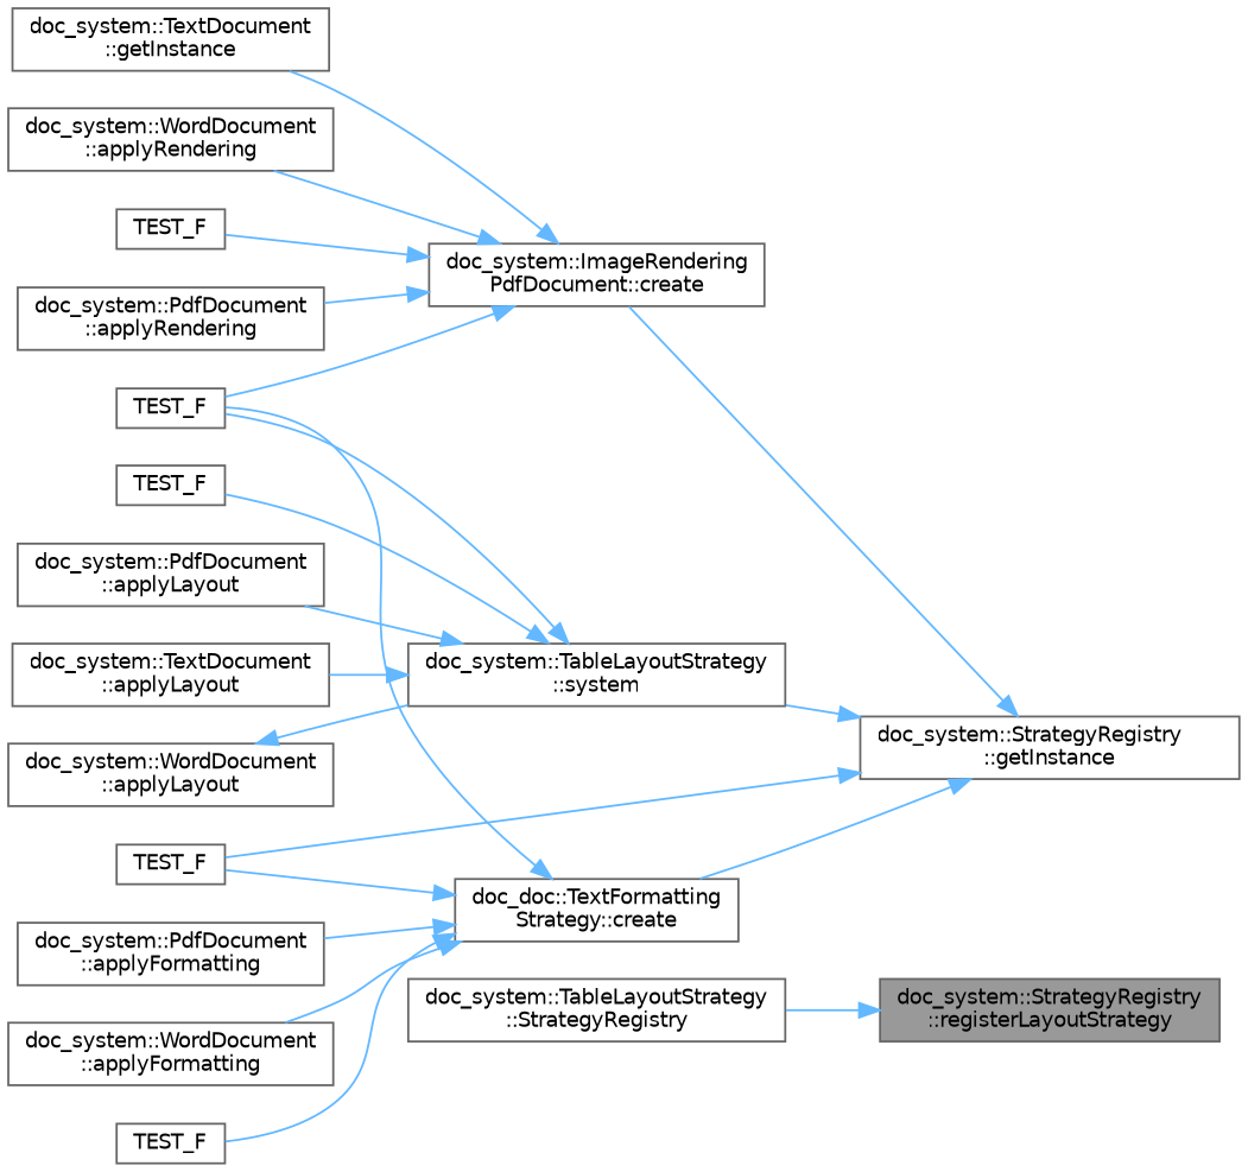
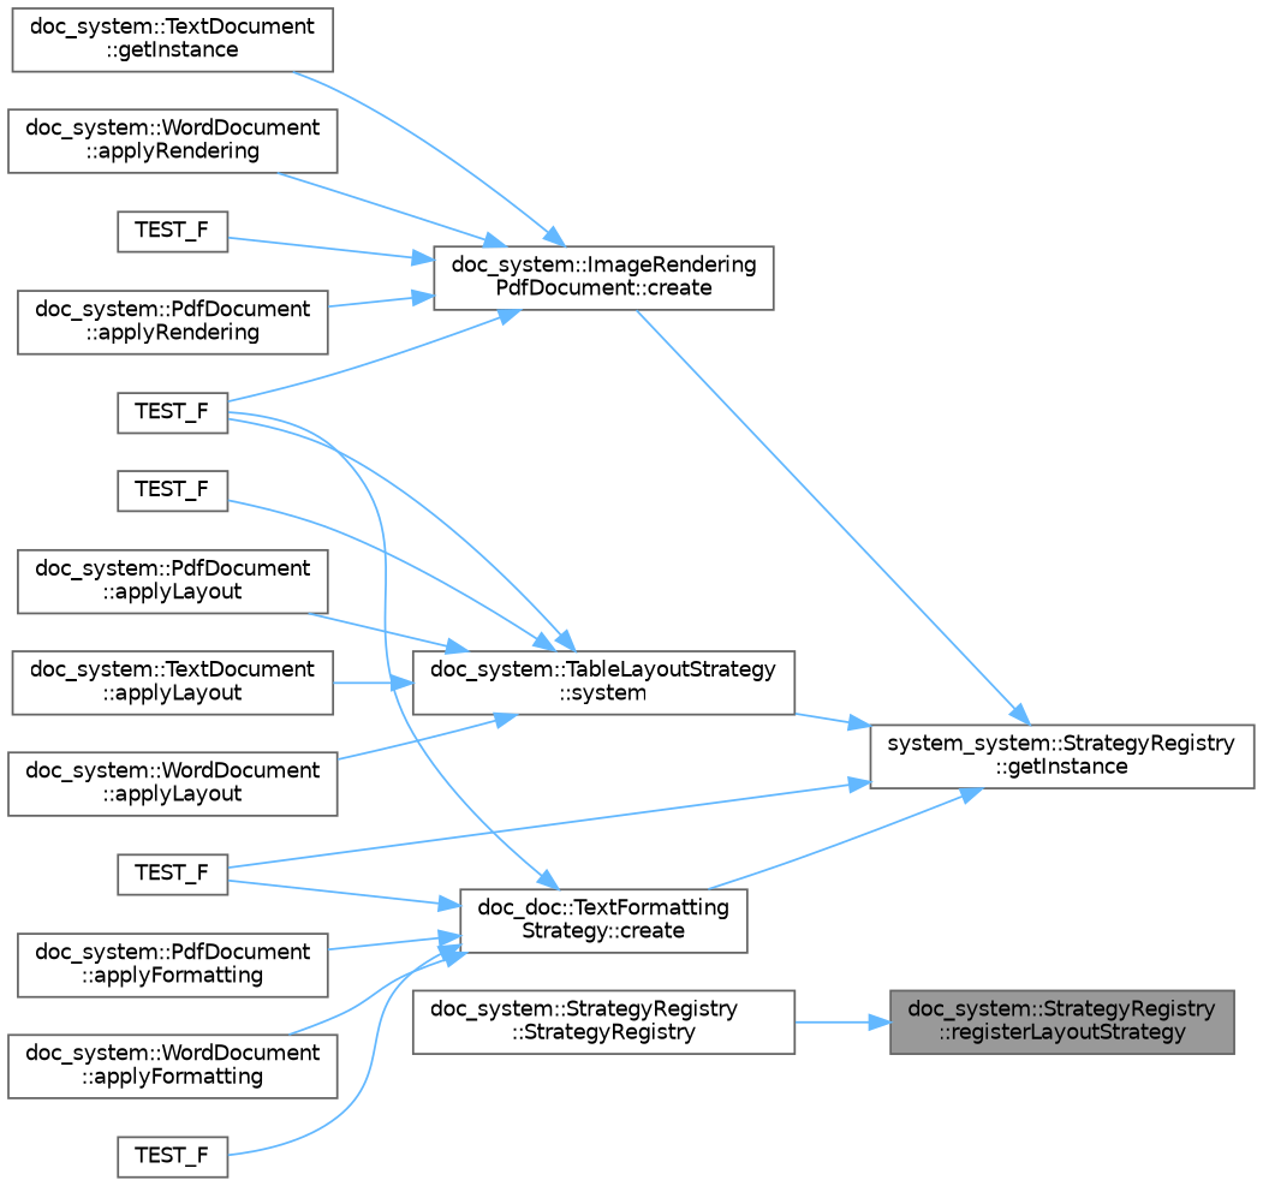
  digraph {
    rankdir=RL
    node [color=grey40 fillcolor=white fontname=Helvetica fontsize=10 shape=box style=filled]
    edge [color=steelblue1 dir=back fontname=Helvetica fontsize=10 labelfontname=Helvetica labelfontsize=10 style=solid]
    n1 [color=gray40 fillcolor=grey60 fontcolor=black height=0.2 label="doc_system::StrategyRegistry\l::registerLayoutStrategy" width=0.4]
-   n2 [height=0.2 label="doc_system::TableLayoutStrategy\l::StrategyRegistry" width=0.4]
-   n3 [height=0.2 label="doc_system::StrategyRegistry\l::getInstance" width=0.4]
+   n2 [height=0.2 label="doc_system::StrategyRegistry\l::StrategyRegistry" width=0.4]
+   n3 [height=0.2 label="system_system::StrategyRegistry\l::getInstance" width=0.4]
    n4 [height=0.2 label="doc_system::ImageRendering\lPdfDocument::create" width=0.4]
    n5 [height=0.2 label="doc_system::TableLayoutStrategy\l::system" width=0.4]
    n6 [height=0.2 label="doc_doc::TextFormatting\lStrategy::create" width=0.4]
    n7 [height=0.2 label=TEST_F width=0.4]
    n8 [height=0.2 label="doc_system::PdfDocument\l::applyRendering" width=0.4]
    n9 [height=0.2 label="doc_system::TextDocument\l::getInstance" width=0.4]
    n10 [height=0.2 label="doc_system::WordDocument\l::applyRendering" width=0.4]
    n11 [height=0.2 label=TEST_F width=0.4]
    n12 [height=0.2 label=TEST_F width=0.4]
    n13 [height=0.2 label="doc_system::PdfDocument\l::applyLayout" width=0.4]
    n14 [height=0.2 label="doc_system::TextDocument\l::applyLayout" width=0.4]
    n15 [height=0.2 label="doc_system::WordDocument\l::applyLayout" width=0.4]
    n16 [height=0.2 label=TEST_F width=0.4]
    n17 [height=0.2 label="doc_system::PdfDocument\l::applyFormatting" width=0.4]
    n18 [height=0.2 label="doc_system::WordDocument\l::applyFormatting" width=0.4]
    n19 [height=0.2 label=TEST_F width=0.4]
    n1 -> n2
    n3 -> n4
    n3 -> n5
    n3 -> n6
    n3 -> n7
    n4 -> n8
    n4 -> n9
    n4 -> n10
    n4 -> n11
    n4 -> n12
    n5 -> n12
    n5 -> n13
    n5 -> n14
-   n15 -> n5
+   n5 -> n15
    n5 -> n16
    n6 -> n7
    n6 -> n12
    n6 -> n17
    n6 -> n18
    n6 -> n19
  }
